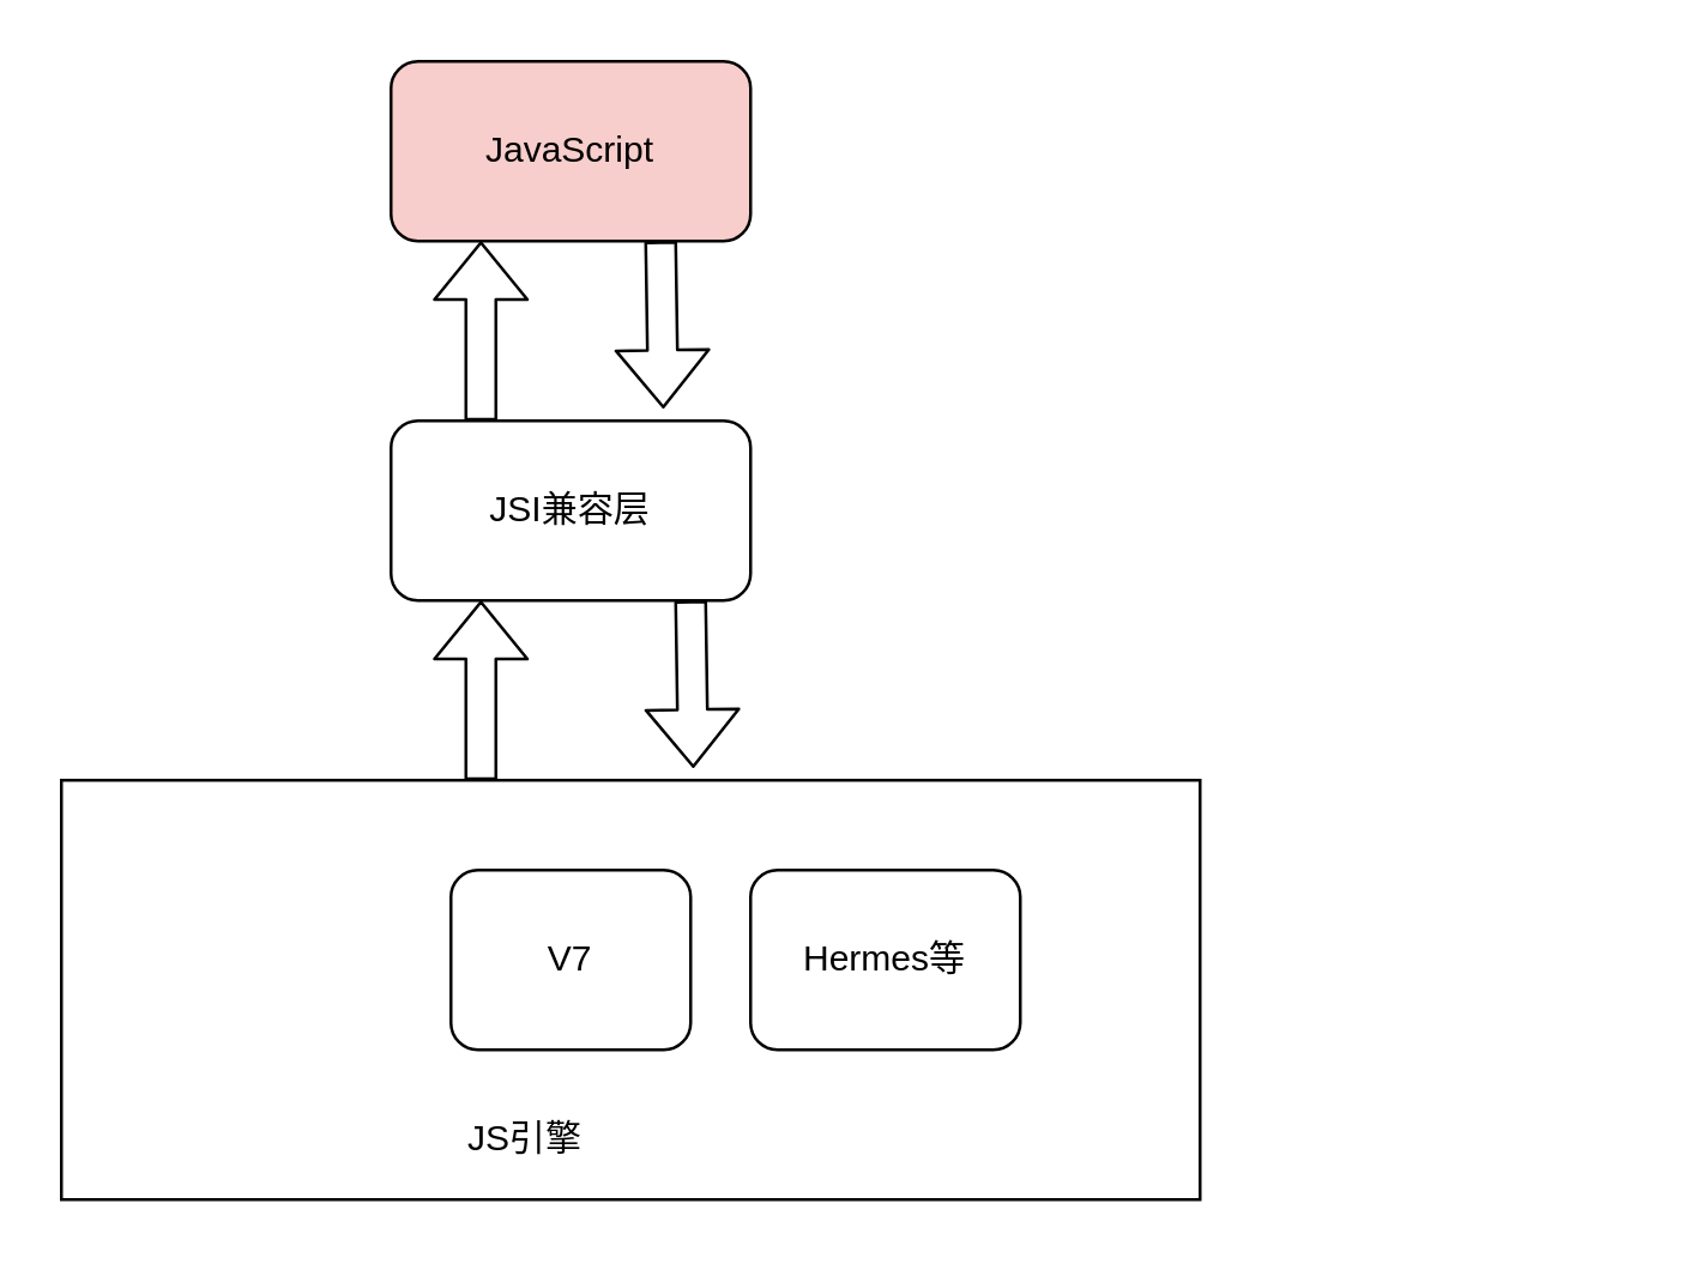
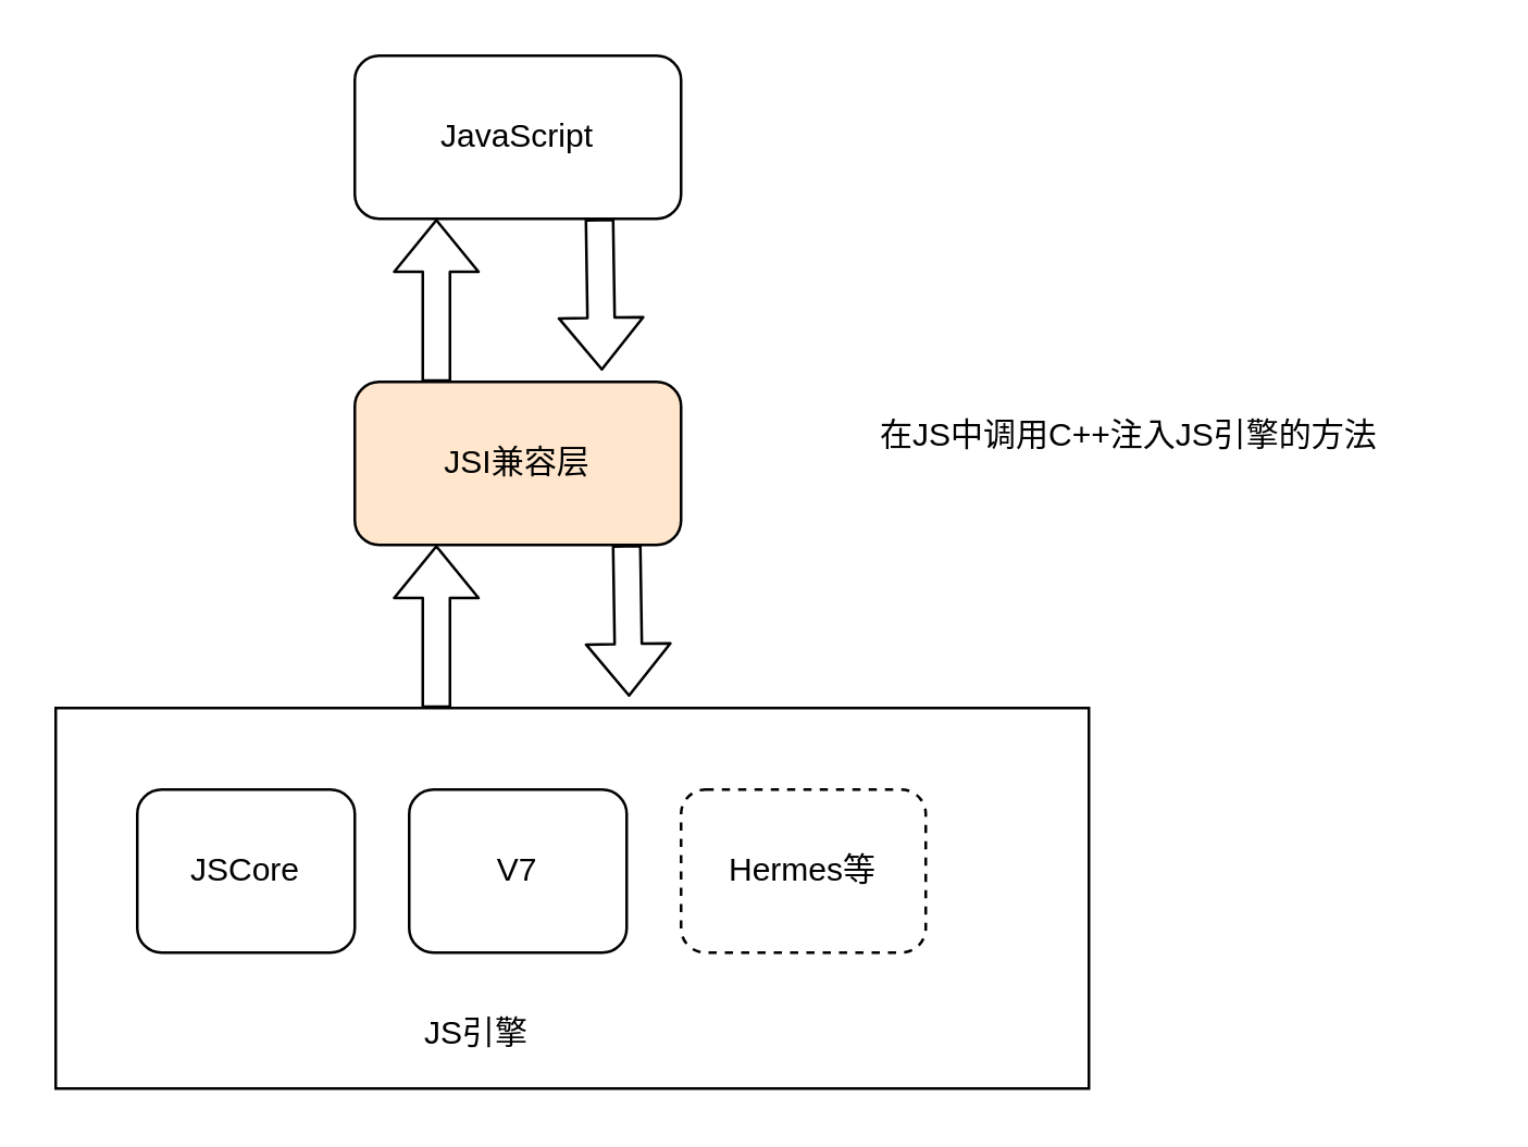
  <mxCell id="0" />
  <mxCell id="1" parent="0" />
- <mxCell id="2" value="JavaScript" style="rounded=1;whiteSpace=wrap;html=1;fillColor=#f8cecc;" vertex="1" parent="1"><mxGeometry x="130" y="20" width="120" height="60" as="geometry" /></mxCell>
- <mxCell id="3" value="JSI兼容层" style="rounded=1;whiteSpace=wrap;html=1;" vertex="1" parent="1"><mxGeometry x="130" y="140" width="120" height="60" as="geometry" /></mxCell>
+ <mxCell id="2" value="JavaScript" style="rounded=1;whiteSpace=wrap;html=1;" vertex="1" parent="1"><mxGeometry x="130" y="20" width="120" height="60" as="geometry" /></mxCell>
+ <mxCell id="3" value="JSI兼容层" style="rounded=1;whiteSpace=wrap;html=1;fillColor=#ffe6cc;" vertex="1" parent="1"><mxGeometry x="130" y="140" width="120" height="60" as="geometry" /></mxCell>
  <mxCell id="4" value="" style="rounded=0;whiteSpace=wrap;html=1;" vertex="1" parent="1"><mxGeometry x="20" y="260" width="380" height="140" as="geometry" /></mxCell>
+ <mxCell id="5" value="JSCore" style="rounded=1;whiteSpace=wrap;html=1;" vertex="1" parent="1"><mxGeometry x="50" y="290" width="80" height="60" as="geometry" /></mxCell>
  <mxCell id="6" value="V7" style="rounded=1;whiteSpace=wrap;html=1;" vertex="1" parent="1"><mxGeometry x="150" y="290" width="80" height="60" as="geometry" /></mxCell>
- <mxCell id="7" value="Hermes等" style="rounded=1;whiteSpace=wrap;html=1;" vertex="1" parent="1"><mxGeometry x="250" y="290" width="90" height="60" as="geometry" /></mxCell>
+ <mxCell id="7" value="Hermes等" style="rounded=1;whiteSpace=wrap;html=1;dashed=1;" vertex="1" parent="1"><mxGeometry x="250" y="290" width="90" height="60" as="geometry" /></mxCell>
  <mxCell id="8" value="JS引擎" style="text;html=1;strokeColor=none;fillColor=none;align=center;verticalAlign=middle;whiteSpace=wrap;rounded=0;" vertex="1" parent="1"><mxGeometry x="145" y="365" width="60" height="30" as="geometry" /></mxCell>
  <mxCell id="9" value="" style="shape=flexArrow;endArrow=classic;html=1;entryX=0.174;entryY=-0.068;entryDx=0;entryDy=0;entryPerimeter=0;" edge="1" parent="1"><mxGeometry width="50" height="50" relative="1" as="geometry"><mxPoint x="220" y="80" as="sourcePoint" /><mxPoint x="220.88" y="135.92" as="targetPoint" /></mxGeometry></mxCell>
  <mxCell id="10" value="" style="shape=flexArrow;endArrow=classic;html=1;entryX=0.174;entryY=-0.068;entryDx=0;entryDy=0;entryPerimeter=0;" edge="1" parent="1"><mxGeometry width="50" height="50" relative="1" as="geometry"><mxPoint x="230" y="200" as="sourcePoint" /><mxPoint x="230.88" y="255.92" as="targetPoint" /></mxGeometry></mxCell>
  <mxCell id="11" value="" style="shape=flexArrow;endArrow=classic;html=1;exitX=0.25;exitY=0;exitDx=0;exitDy=0;" edge="1" parent="1" source="3"><mxGeometry width="50" height="50" relative="1" as="geometry"><mxPoint x="110" y="130" as="sourcePoint" /><mxPoint x="160" y="80" as="targetPoint" /></mxGeometry></mxCell>
  <mxCell id="12" value="" style="shape=flexArrow;endArrow=classic;html=1;exitX=0.25;exitY=0;exitDx=0;exitDy=0;" edge="1" parent="1"><mxGeometry width="50" height="50" relative="1" as="geometry"><mxPoint x="160" y="260" as="sourcePoint" /><mxPoint x="160" y="200" as="targetPoint" /></mxGeometry></mxCell>
+ <mxCell id="13" value="在JS中调用C++注入JS引擎的方法" style="text;html=1;strokeColor=none;fillColor=none;align=center;verticalAlign=middle;whiteSpace=wrap;rounded=0;" vertex="1" parent="1"><mxGeometry x="290" y="120" width="250" height="80" as="geometry" /></mxCell>
